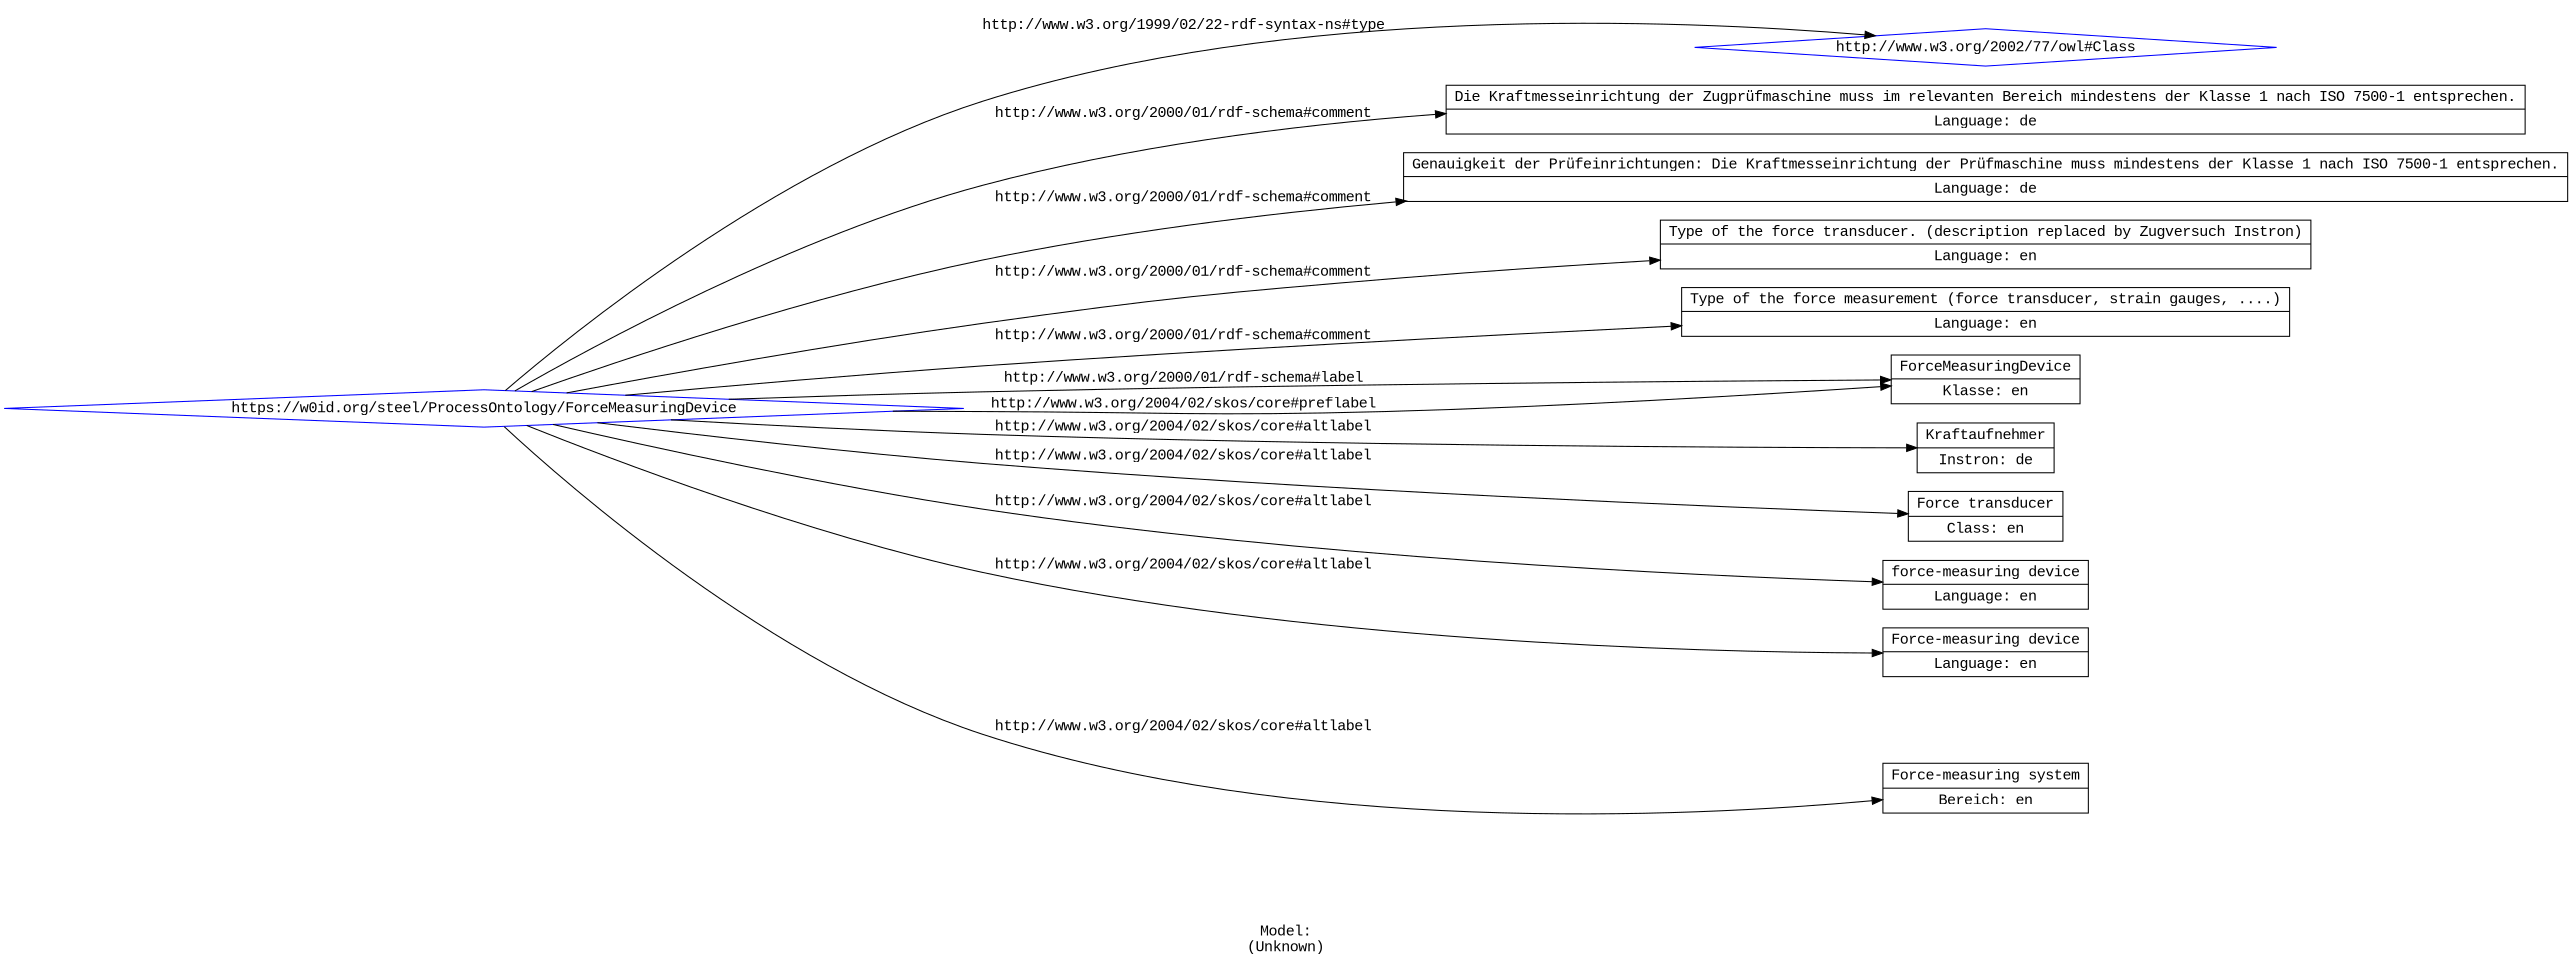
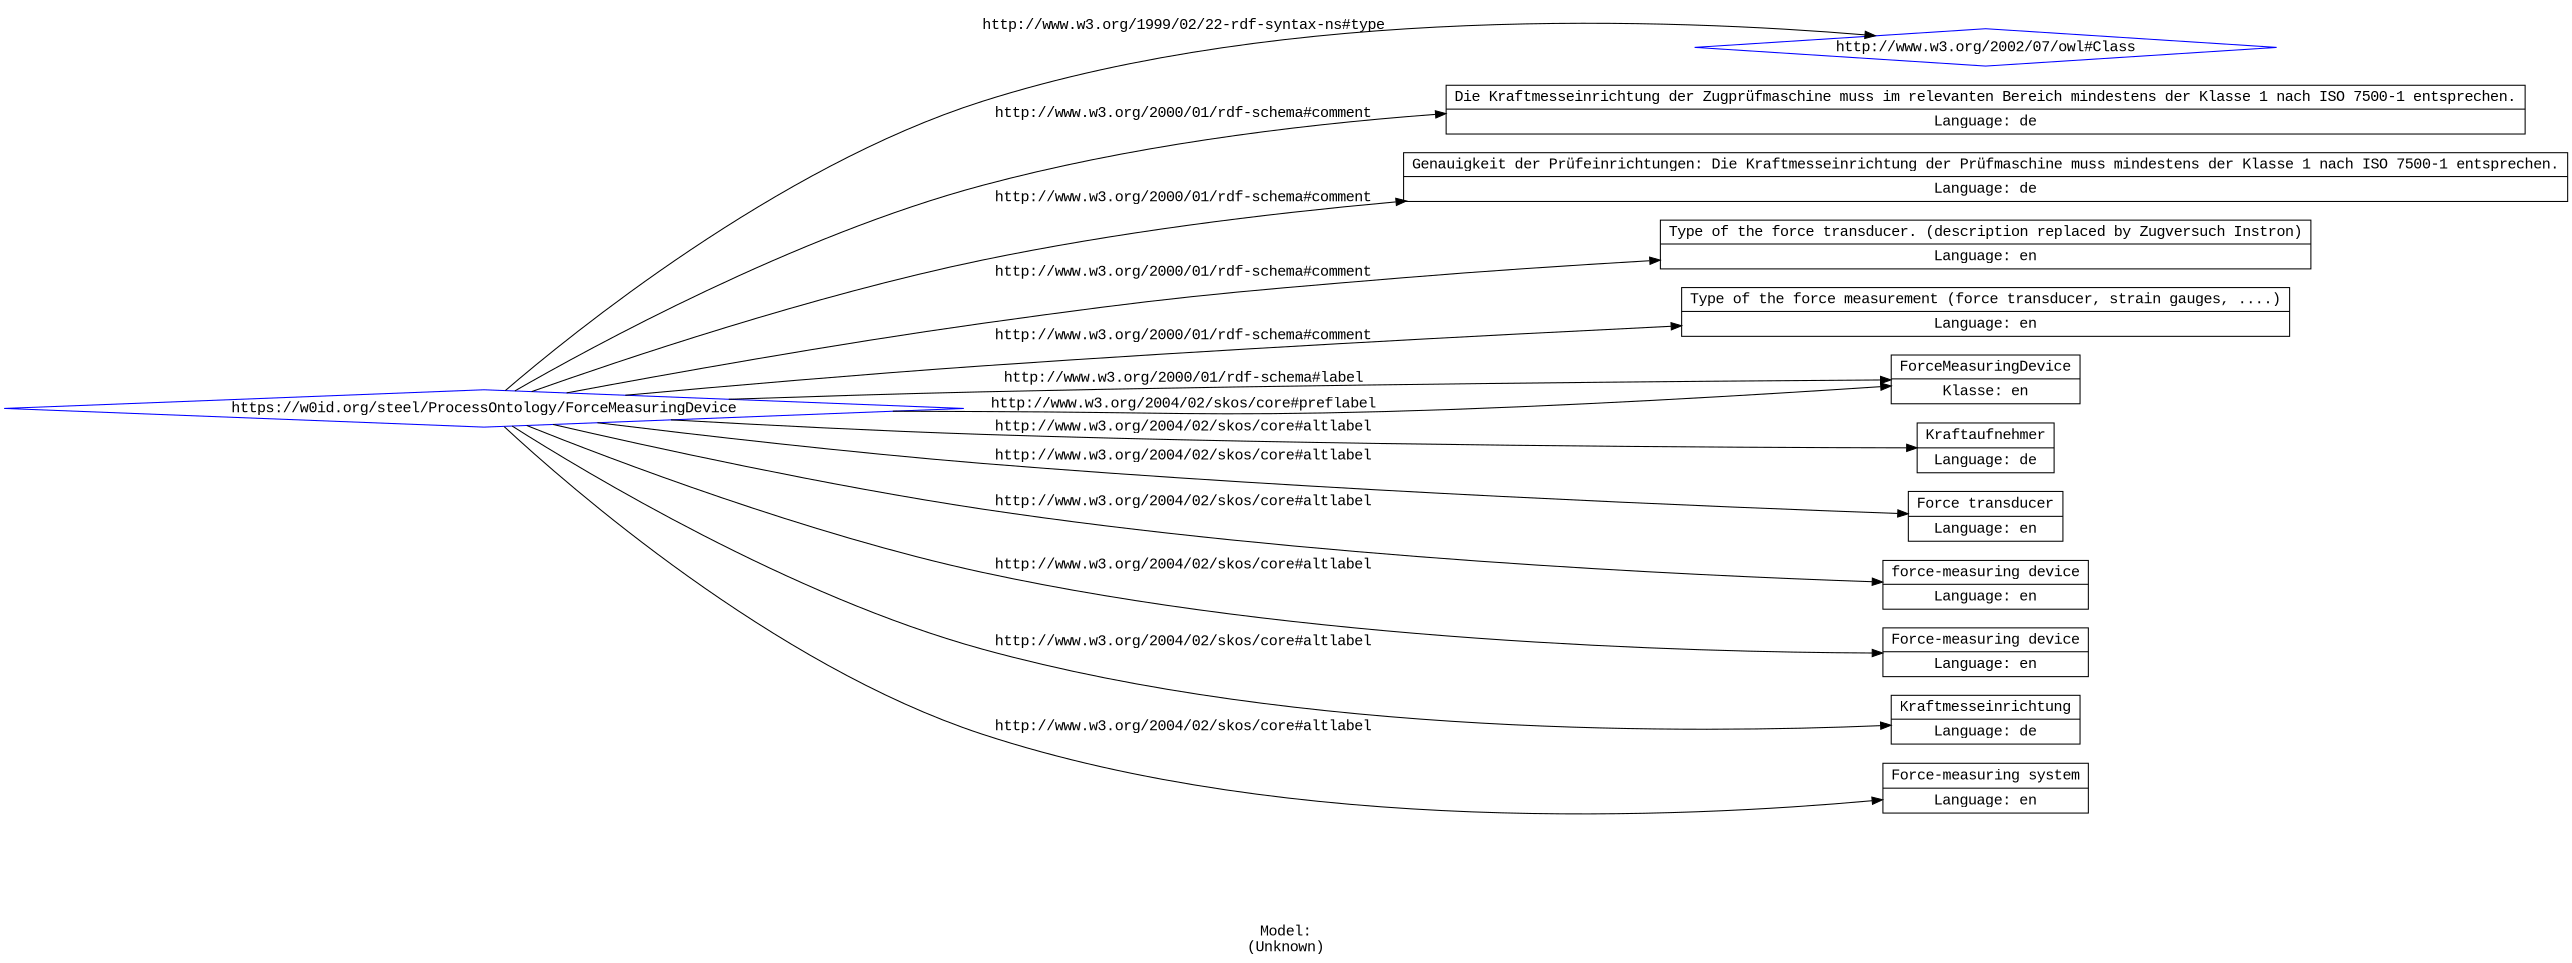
  digraph {
    fontname="Liberation Mono"
    label="\n\nModel:\n(Unknown)"
    rankdir=LR
    node [fontname="Liberation Mono" shape=record]
    edge [fontname="Liberation Mono"]
    n1 [color=blue label="https://w0id.org/steel/ProcessOntology/ForceMeasuringDevice" shape=diamond]
-   n2 [color=blue label="http://www.w3.org/2002/77/owl#Class" shape=diamond]
+   n2 [color=blue label="http://www.w3.org/2002/07/owl#Class" shape=diamond]
    n3 [label="Die Kraftmesseinrichtung der Zugprüfmaschine muss im relevanten Bereich mindestens der Klasse 1 nach ISO 7500-1 entsprechen.|Language: de"]
    n4 [label="Genauigkeit der Prüfeinrichtungen: Die Kraftmesseinrichtung der Prüfmaschine muss mindestens der Klasse 1 nach ISO 7500-1 entsprechen.|Language: de"]
    n5 [label="Type of the force transducer. (description replaced by Zugversuch Instron)|Language: en"]
    n6 [label="Type of the force measurement (force transducer, strain gauges, ....)|Language: en"]
    n7 [label="ForceMeasuringDevice|Klasse: en"]
-   n8 [label="Kraftaufnehmer|Instron: de"]
-   n9 [label="Force transducer|Class: en"]
+   n8 [label="Kraftaufnehmer|Language: de"]
+   n9 [label="Force transducer|Language: en"]
    n10 [label="force-measuring device|Language: en"]
    n11 [label="Force-measuring device|Language: en"]
-   n13 [label="Force-measuring system|Bereich: en"]
+   n12 [label="Kraftmesseinrichtung|Language: de"]
+   n13 [label="Force-measuring system|Language: en"]
    n1 -> n2 [label="http://www.w3.org/1999/02/22-rdf-syntax-ns#type"]
    n1 -> n3 [label="http://www.w3.org/2000/01/rdf-schema#comment"]
    n1 -> n4 [label="http://www.w3.org/2000/01/rdf-schema#comment"]
    n1 -> n5 [label="http://www.w3.org/2000/01/rdf-schema#comment"]
    n1 -> n6 [label="http://www.w3.org/2000/01/rdf-schema#comment"]
    n1 -> n7 [label="http://www.w3.org/2000/01/rdf-schema#label"]
    n1 -> n7 [label="http://www.w3.org/2004/02/skos/core#preflabel"]
    n1 -> n8 [label="http://www.w3.org/2004/02/skos/core#altlabel"]
    n1 -> n9 [label="http://www.w3.org/2004/02/skos/core#altlabel"]
    n1 -> n10 [label="http://www.w3.org/2004/02/skos/core#altlabel"]
    n1 -> n11 [label="http://www.w3.org/2004/02/skos/core#altlabel"]
+   n1 -> n12 [label="http://www.w3.org/2004/02/skos/core#altlabel"]
    n1 -> n13 [label="http://www.w3.org/2004/02/skos/core#altlabel"]
  }
